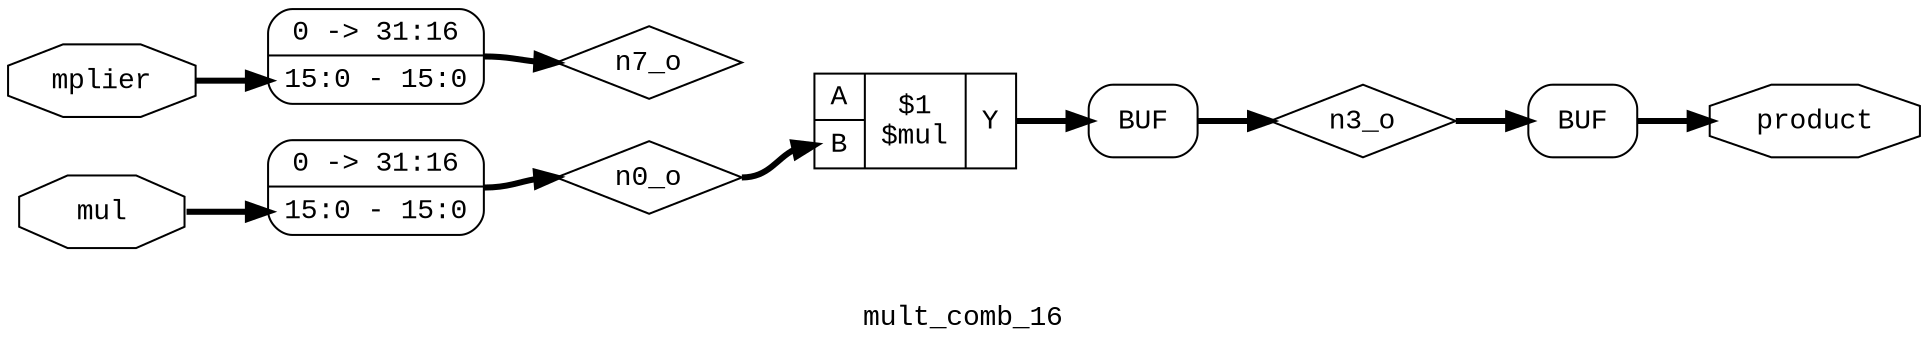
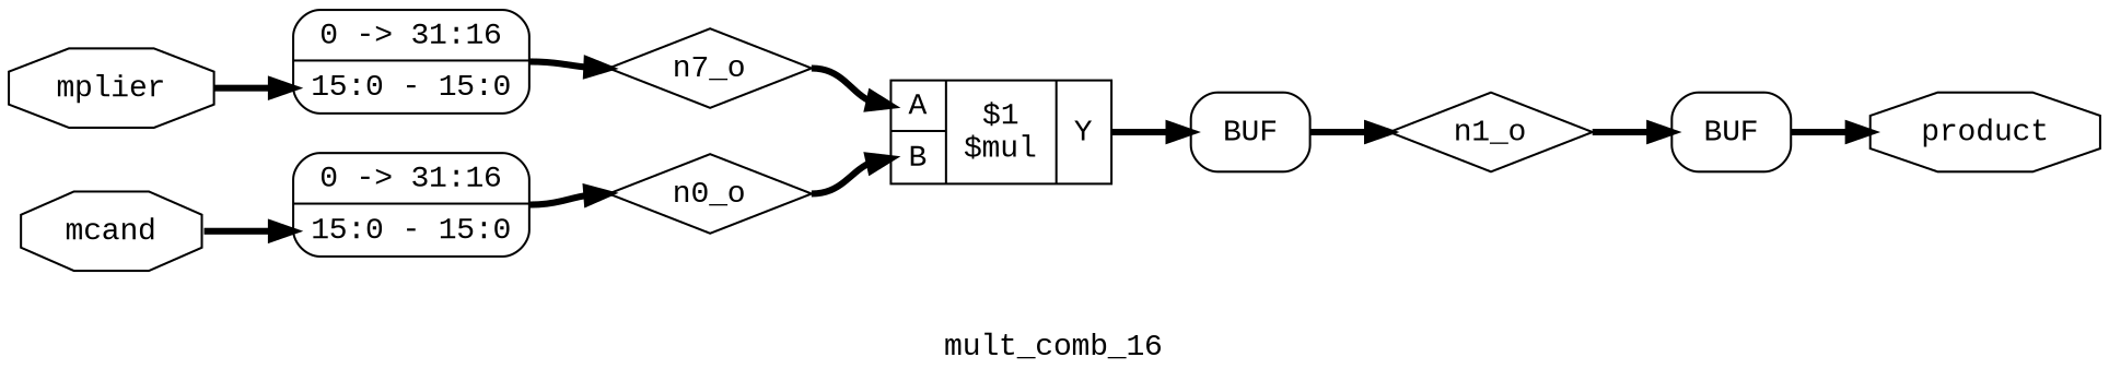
  digraph {
    fontname="Liberation Mono"
    label=mult_comb_16
    rankdir=LR
    remincross=true
    node [color=black fontcolor=black fontname="Liberation Mono" shape=diamond]
    edge [color=black fontcolor=black fontname="Liberation Mono" headport=w style="setlinewidth(3)" tailport=e]
-   n1 [label=n3_o]
+   n1 [label=n1_o]
    n2 [label=BUF shape=box style=rounded color="" fontcolor=""]
    n3 [label=product shape=octagon]
    n4 [label=n0_o]
    n5 [label="{{<p8> A|<p9> B}|$1\n$mul|{<p10> Y}}" shape=record color="" fontcolor=""]
    n6 [label=BUF shape=box style=rounded color="" fontcolor=""]
    n7 [label=n7_o]
-   n8 [label=mul shape=octagon]
+   n8 [label=mcand shape=octagon]
    n9 [label="0 -&gt; 31:16 |<s0> 15:0 - 15:0 " shape=record style=rounded]
    n10 [label=mplier shape=octagon]
    n11 [label="0 -&gt; 31:16 |<s0> 15:0 - 15:0 " shape=record style=rounded]
    n1 -> n2
    n2 -> n3
    n4 -> n5 [headport="p9:w"]
    n5 -> n6 [tailport="p10:e"]
    n6 -> n1
+   n7 -> n5 [headport="p8:w"]
    n8 -> n9 [headport="s0:w"]
    n9 -> n4
    n10 -> n11 [headport="s0:w"]
    n11 -> n7
  }
